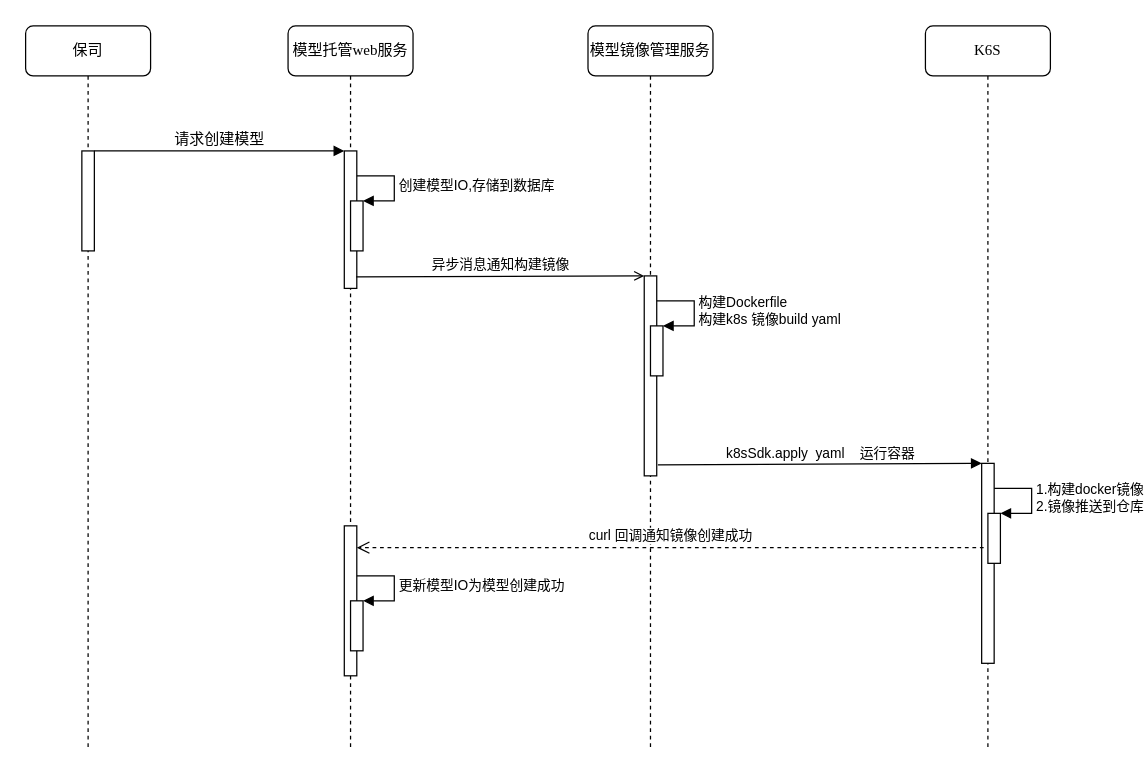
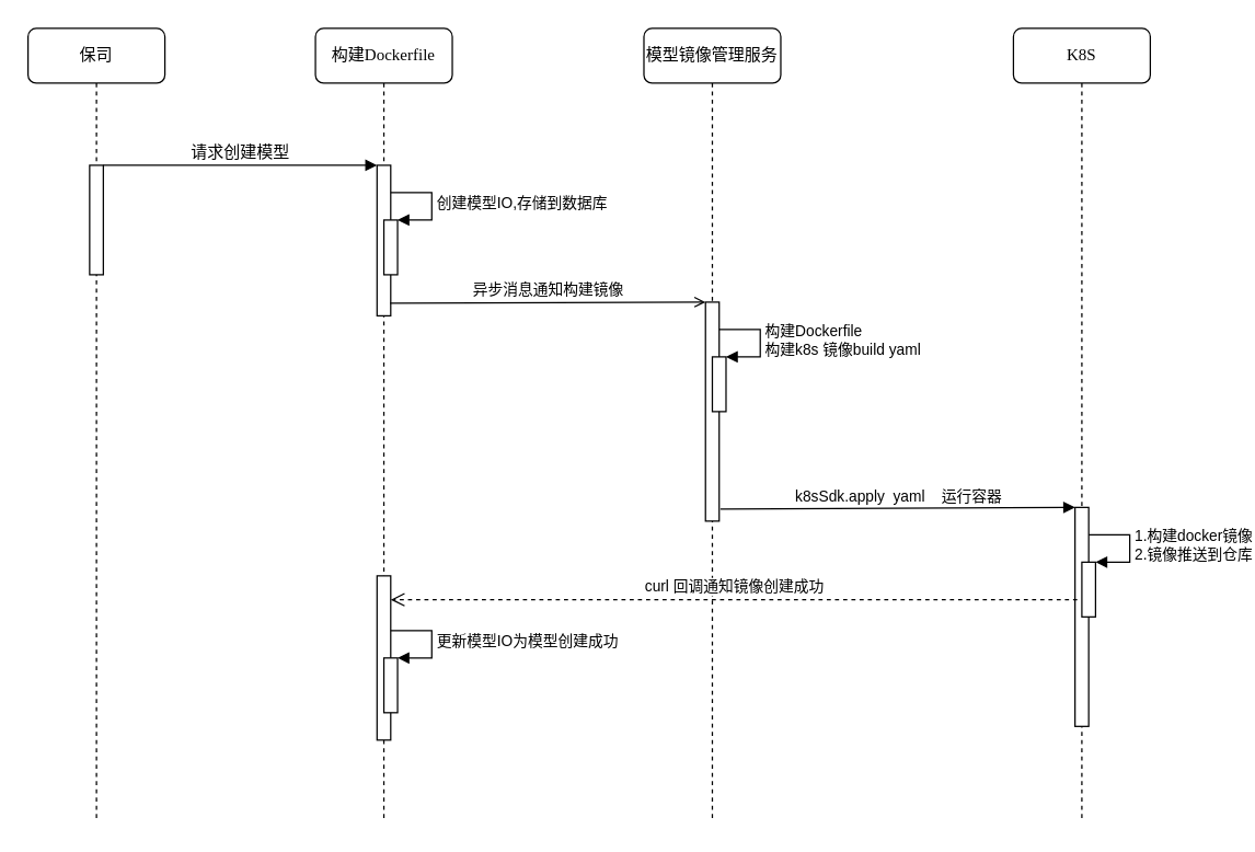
  <mxCell id="0" />
  <mxCell id="1" parent="0" />
- <mxCell id="2" value="模型托管web服务" style="shape=umlLifeline;perimeter=lifelinePerimeter;whiteSpace=wrap;html=1;container=1;collapsible=0;recursiveResize=0;outlineConnect=0;rounded=1;shadow=0;comic=0;labelBackgroundColor=none;strokeWidth=1;fontFamily=Verdana;fontSize=12;align=center;" parent="1" vertex="1"><mxGeometry x="230" y="20" width="100" height="580" as="geometry" /></mxCell>
+ <mxCell id="2" value="构建Dockerfile" style="shape=umlLifeline;perimeter=lifelinePerimeter;whiteSpace=wrap;html=1;container=1;collapsible=0;recursiveResize=0;outlineConnect=0;rounded=1;shadow=0;comic=0;labelBackgroundColor=none;strokeWidth=1;fontFamily=Verdana;fontSize=12;align=center;" parent="1" vertex="1"><mxGeometry x="230" y="20" width="100" height="580" as="geometry" /></mxCell>
  <mxCell id="3" value="" style="html=1;points=[];perimeter=orthogonalPerimeter;rounded=0;shadow=0;comic=0;labelBackgroundColor=none;strokeWidth=1;fontFamily=Verdana;fontSize=12;align=center;" parent="2" vertex="1"><mxGeometry x="45" y="100" width="10" height="110" as="geometry" /></mxCell>
  <mxCell id="4" value="" style="html=1;points=[];perimeter=orthogonalPerimeter;" vertex="1" parent="2"><mxGeometry x="50" y="140" width="10" height="40" as="geometry" /></mxCell>
  <mxCell id="5" value="创建模型IO,存储到数据库" style="edgeStyle=orthogonalEdgeStyle;html=1;align=left;spacingLeft=2;endArrow=block;rounded=0;entryX=1;entryY=0;" edge="1" target="4" parent="2"><mxGeometry relative="1" as="geometry"><mxPoint x="55" y="120" as="sourcePoint" /><Array as="points"><mxPoint x="85" y="120" /></Array></mxGeometry></mxCell>
  <mxCell id="6" value="" style="html=1;points=[];perimeter=orthogonalPerimeter;" vertex="1" parent="2"><mxGeometry x="45" y="400" width="10" height="120" as="geometry" /></mxCell>
  <mxCell id="7" value="" style="html=1;points=[];perimeter=orthogonalPerimeter;" vertex="1" parent="2"><mxGeometry x="50" y="460" width="10" height="40" as="geometry" /></mxCell>
  <mxCell id="8" value="更新模型IO为模型创建成功" style="edgeStyle=orthogonalEdgeStyle;html=1;align=left;spacingLeft=2;endArrow=block;rounded=0;entryX=1;entryY=0;" edge="1" target="7" parent="2"><mxGeometry relative="1" as="geometry"><mxPoint x="55" y="440" as="sourcePoint" /><Array as="points"><mxPoint x="85" y="440" /></Array></mxGeometry></mxCell>
  <mxCell id="9" value="保司" style="shape=umlLifeline;perimeter=lifelinePerimeter;whiteSpace=wrap;html=1;container=1;collapsible=0;recursiveResize=0;outlineConnect=0;rounded=1;shadow=0;comic=0;labelBackgroundColor=none;strokeWidth=1;fontFamily=Verdana;fontSize=12;align=center;" parent="1" vertex="1"><mxGeometry x="20" y="20" width="100" height="580" as="geometry" /></mxCell>
  <mxCell id="10" value="" style="html=1;points=[];perimeter=orthogonalPerimeter;rounded=0;shadow=0;comic=0;labelBackgroundColor=none;strokeWidth=1;fontFamily=Verdana;fontSize=12;align=center;" parent="9" vertex="1"><mxGeometry x="45" y="100" width="10" height="80" as="geometry" /></mxCell>
  <mxCell id="11" value="请求创建模型" style="html=1;verticalAlign=bottom;endArrow=block;entryX=0;entryY=0;labelBackgroundColor=none;fontFamily=Verdana;fontSize=12;edgeStyle=elbowEdgeStyle;elbow=vertical;" parent="1" source="10" target="3" edge="1"><mxGeometry relative="1" as="geometry"><mxPoint x="140" y="130" as="sourcePoint" /></mxGeometry></mxCell>
  <mxCell id="12" value="模型镜像管理服务" style="shape=umlLifeline;perimeter=lifelinePerimeter;whiteSpace=wrap;html=1;container=1;collapsible=0;recursiveResize=0;outlineConnect=0;rounded=1;shadow=0;comic=0;labelBackgroundColor=none;strokeWidth=1;fontFamily=Verdana;fontSize=12;align=center;" vertex="1" parent="1"><mxGeometry x="470" y="20" width="100" height="580" as="geometry" /></mxCell>
  <mxCell id="13" value="" style="html=1;points=[];perimeter=orthogonalPerimeter;" vertex="1" parent="12"><mxGeometry x="45" y="200" width="10" height="160" as="geometry" /></mxCell>
  <mxCell id="14" value="" style="html=1;points=[];perimeter=orthogonalPerimeter;" vertex="1" parent="12"><mxGeometry x="50" y="240" width="10" height="40" as="geometry" /></mxCell>
  <mxCell id="15" value="构建Dockerfile&lt;br&gt;构建k8s 镜像build yaml" style="edgeStyle=orthogonalEdgeStyle;html=1;align=left;spacingLeft=2;endArrow=block;rounded=0;entryX=1;entryY=0;" edge="1" target="14" parent="12"><mxGeometry relative="1" as="geometry"><mxPoint x="55" y="220" as="sourcePoint" /><Array as="points"><mxPoint x="85" y="220" /></Array></mxGeometry></mxCell>
- <mxCell id="16" value="K6S" style="shape=umlLifeline;perimeter=lifelinePerimeter;whiteSpace=wrap;html=1;container=1;collapsible=0;recursiveResize=0;outlineConnect=0;rounded=1;shadow=0;comic=0;labelBackgroundColor=none;strokeWidth=1;fontFamily=Verdana;fontSize=12;align=center;" vertex="1" parent="1"><mxGeometry x="740" y="20" width="100" height="580" as="geometry" /></mxCell>
+ <mxCell id="16" value="K8S" style="shape=umlLifeline;perimeter=lifelinePerimeter;whiteSpace=wrap;html=1;container=1;collapsible=0;recursiveResize=0;outlineConnect=0;rounded=1;shadow=0;comic=0;labelBackgroundColor=none;strokeWidth=1;fontFamily=Verdana;fontSize=12;align=center;" vertex="1" parent="1"><mxGeometry x="740" y="20" width="100" height="580" as="geometry" /></mxCell>
  <mxCell id="17" value="" style="html=1;points=[];perimeter=orthogonalPerimeter;" vertex="1" parent="16"><mxGeometry x="45" y="350" width="10" height="160" as="geometry" /></mxCell>
  <mxCell id="18" value="" style="html=1;points=[];perimeter=orthogonalPerimeter;" vertex="1" parent="16"><mxGeometry x="50" y="390" width="10" height="40" as="geometry" /></mxCell>
  <mxCell id="19" value="1.构建docker镜像&lt;br&gt;2.镜像推送到仓库" style="edgeStyle=orthogonalEdgeStyle;html=1;align=left;spacingLeft=2;endArrow=block;rounded=0;entryX=1;entryY=0;" edge="1" target="18" parent="16"><mxGeometry relative="1" as="geometry"><mxPoint x="55" y="370" as="sourcePoint" /><Array as="points"><mxPoint x="85" y="370" /></Array></mxGeometry></mxCell>
  <mxCell id="20" value="异步消息通知构建镜像" style="html=1;verticalAlign=bottom;endArrow=open;entryX=0;entryY=0;rounded=0;endFill=0;exitX=0.952;exitY=0.917;exitDx=0;exitDy=0;exitPerimeter=0;" edge="1" target="13" parent="1" source="3"><mxGeometry relative="1" as="geometry"><mxPoint x="320" y="220" as="sourcePoint" /></mxGeometry></mxCell>
  <mxCell id="21" value="k8sSdk.apply&amp;nbsp; yaml&amp;nbsp; &amp;nbsp; 运行容器" style="html=1;verticalAlign=bottom;endArrow=block;entryX=0;entryY=0;rounded=0;exitX=1.09;exitY=0.945;exitDx=0;exitDy=0;exitPerimeter=0;" edge="1" target="17" parent="1" source="13"><mxGeometry relative="1" as="geometry"><mxPoint x="590" y="370" as="sourcePoint" /></mxGeometry></mxCell>
  <mxCell id="22" value="curl 回调通知镜像创建成功" style="html=1;verticalAlign=bottom;endArrow=open;dashed=1;endSize=8;rounded=0;exitX=-0.341;exitY=0.686;exitDx=0;exitDy=0;exitPerimeter=0;" edge="1" parent="1" source="18" target="6"><mxGeometry relative="1" as="geometry"><mxPoint x="780" y="440" as="sourcePoint" /><mxPoint x="560" y="437" as="targetPoint" /></mxGeometry></mxCell>
